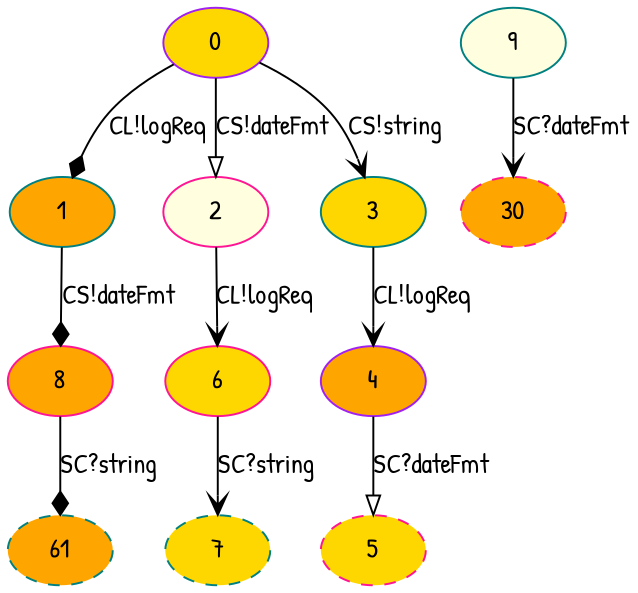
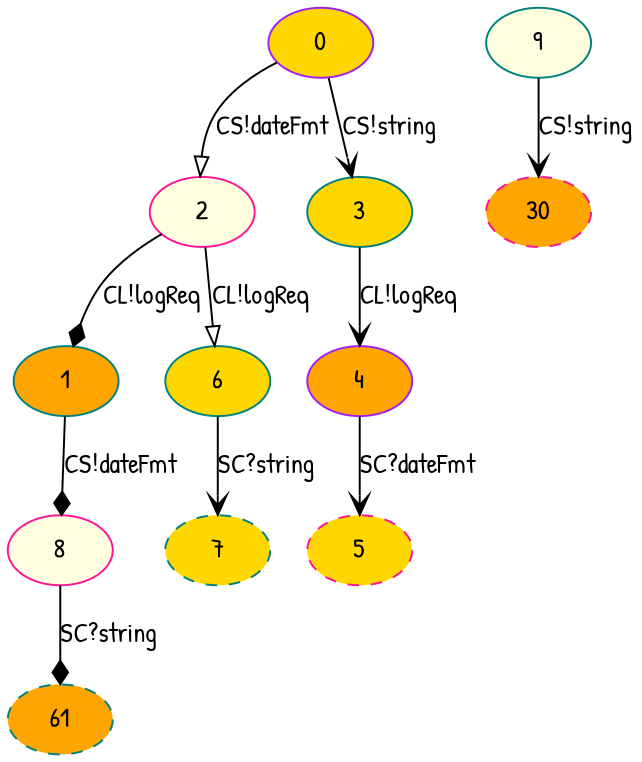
  strict digraph {
    edge_default="{}"
    fontname="Patrick Hand"
    node_default="{}"
    node [color=teal fillcolor=gold fontname="Patrick Hand" style=filled]
    edge [arrowhead=vee fontname="Patrick Hand"]
    n1 [color=purple label=0]
    n2 [fillcolor=orange label=1]
    n3 [color=deeppink fillcolor=lightyellow label=2]
    n4 [label=3]
-   n5 [color=deeppink fillcolor=orange label=8]
-   n6 [color=deeppink label=6]
+   n5 [color=deeppink fillcolor=lightyellow label=8]
+   n6 [label=6]
    n7 [color=purple fillcolor=orange label=4]
    n8 [fillcolor=orange label=61 style="dashed,filled"]
    n9 [fillcolor=lightyellow label=9]
    n10 [color=deeppink fillcolor=orange label=30 style="dashed,filled"]
    n11 [label=7 style="dashed,filled"]
    n12 [color=deeppink label=5 style="dashed,filled"]
-   n1 -> n2 [arrowhead=diamond label="CL!logReq"]
+   n3 -> n2 [arrowhead=diamond label="CL!logReq"]
    n1 -> n3 [arrowhead=onormal label="CS!dateFmt"]
    n1 -> n4 [label="CS!string"]
    n2 -> n5 [arrowhead=diamond label="CS!dateFmt"]
-   n3 -> n6 [label="CL!logReq"]
+   n3 -> n6 [arrowhead=onormal label="CL!logReq"]
    n4 -> n7 [label="CL!logReq"]
    n5 -> n8 [arrowhead=diamond label="SC?string"]
    n6 -> n11 [label="SC?string"]
-   n7 -> n12 [arrowhead=onormal label="SC?dateFmt"]
-   n9 -> n10 [label="SC?dateFmt"]
+   n7 -> n12 [label="SC?dateFmt"]
+   n9 -> n10 [label="CS!string"]
  }
